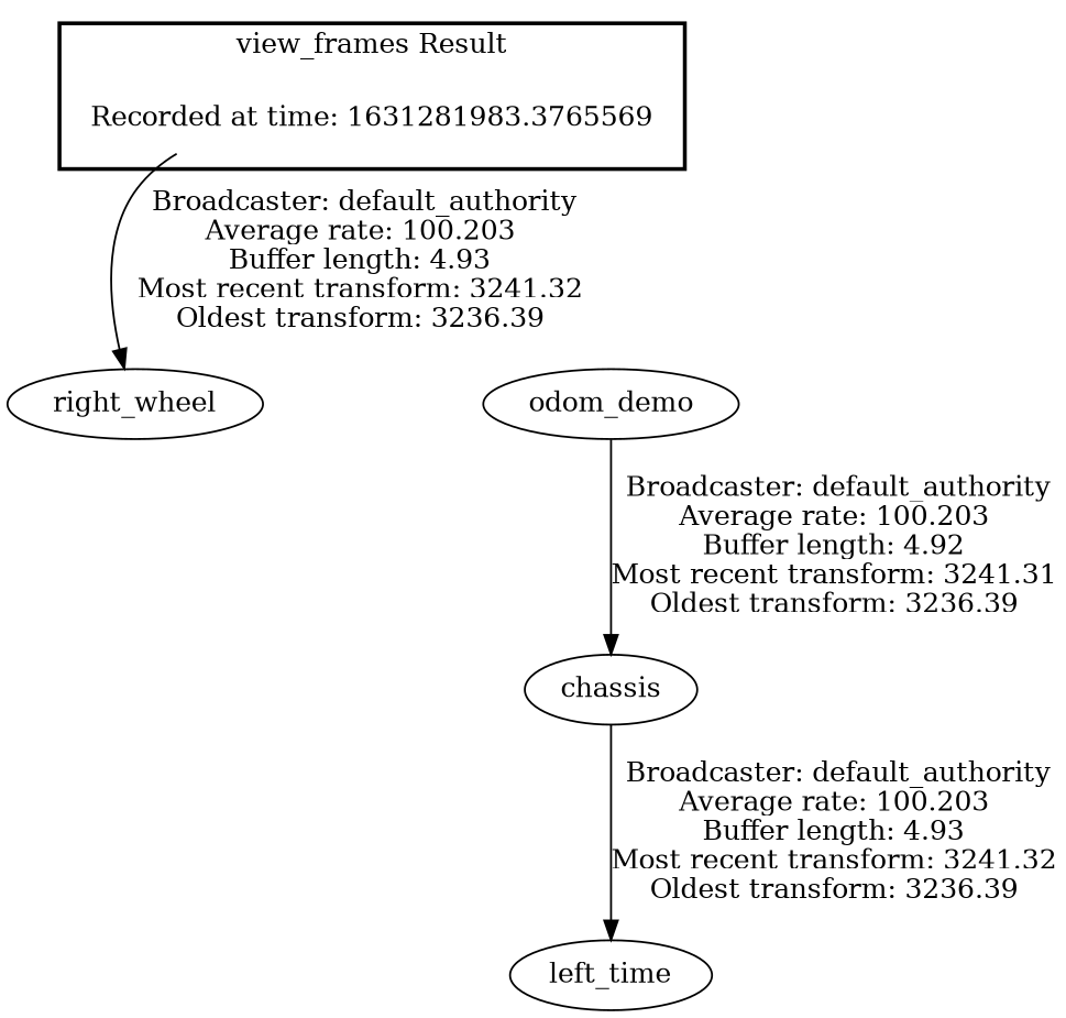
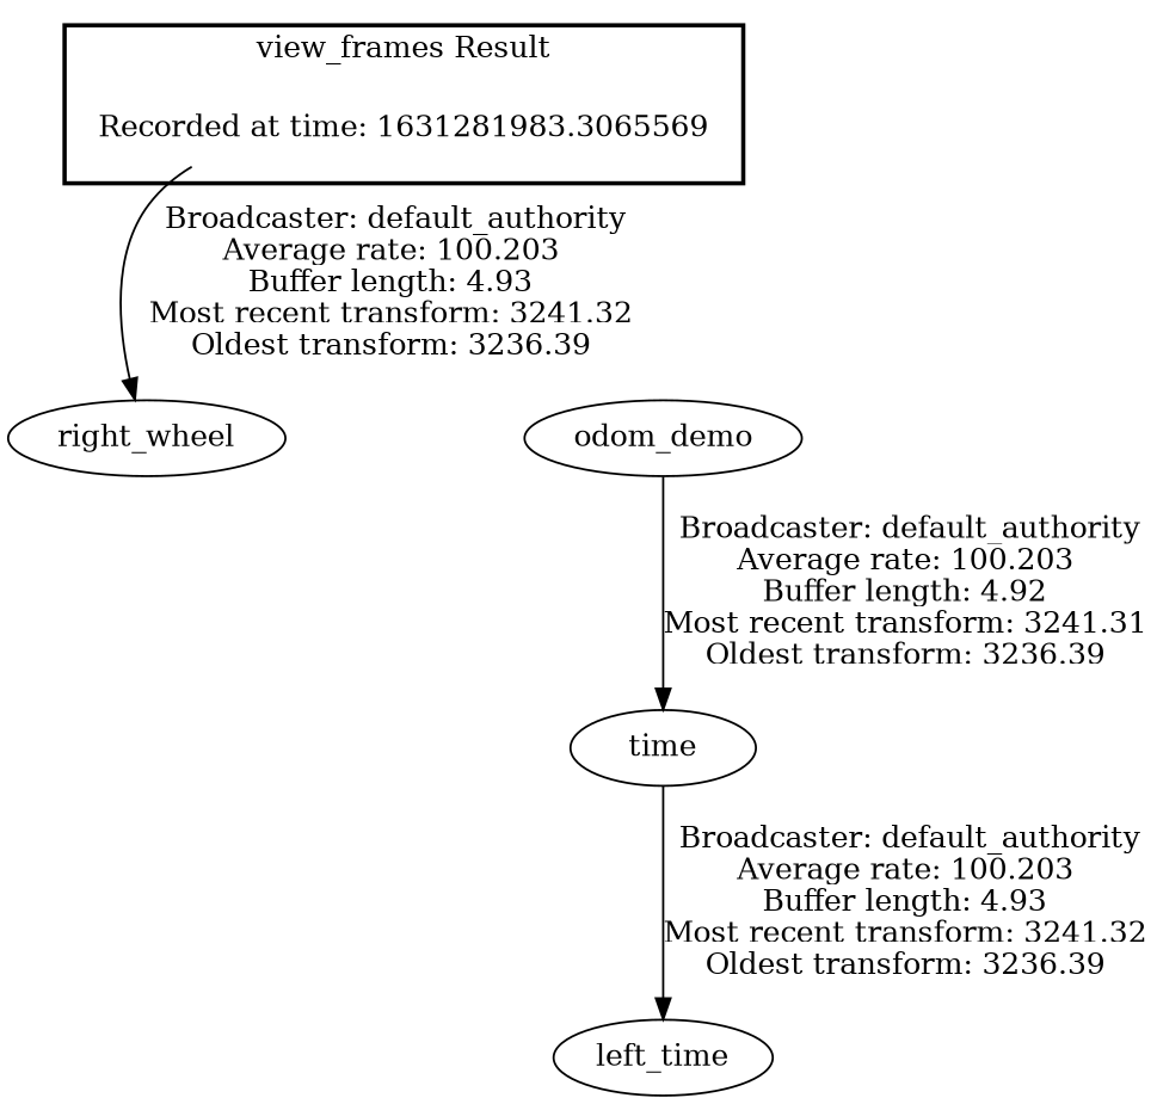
  digraph {
-   "Recorded at time: 1631281983.3765569" [shape=plaintext]
+   "Recorded at time: 1631281983.3765569" [shape=plaintext label="Recorded at time: 1631281983.3065569"]
    right_wheel
    odom_demo
    n4 [label=left_time]
-   chassis
+   chassis [label=time]
    subgraph cluster_1 {
      color=black
      label="view_frames Result"
      style=bold
      "Recorded at time: 1631281983.3765569"
    }
    "Recorded at time: 1631281983.3765569" -> right_wheel [label=" Broadcaster: default_authority\nAverage rate: 100.203\nBuffer length: 4.93\nMost recent transform: 3241.32\nOldest transform: 3236.39\n"]
    "Recorded at time: 1631281983.3765569" -> odom_demo [style=invis]
    odom_demo -> chassis [label=" Broadcaster: default_authority\nAverage rate: 100.203\nBuffer length: 4.92\nMost recent transform: 3241.31\nOldest transform: 3236.39\n"]
    chassis -> n4 [label=" Broadcaster: default_authority\nAverage rate: 100.203\nBuffer length: 4.93\nMost recent transform: 3241.32\nOldest transform: 3236.39\n"]
  }
